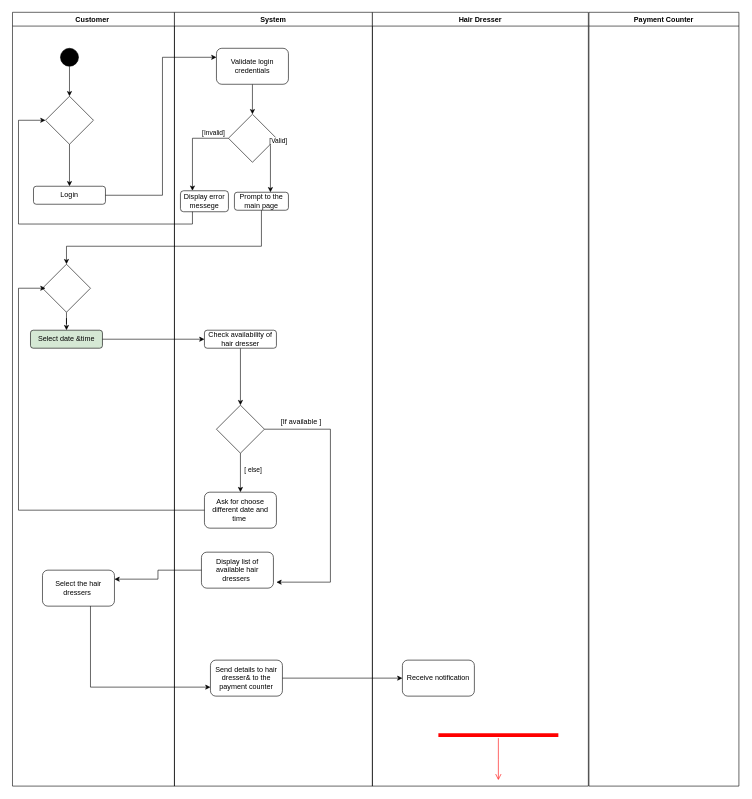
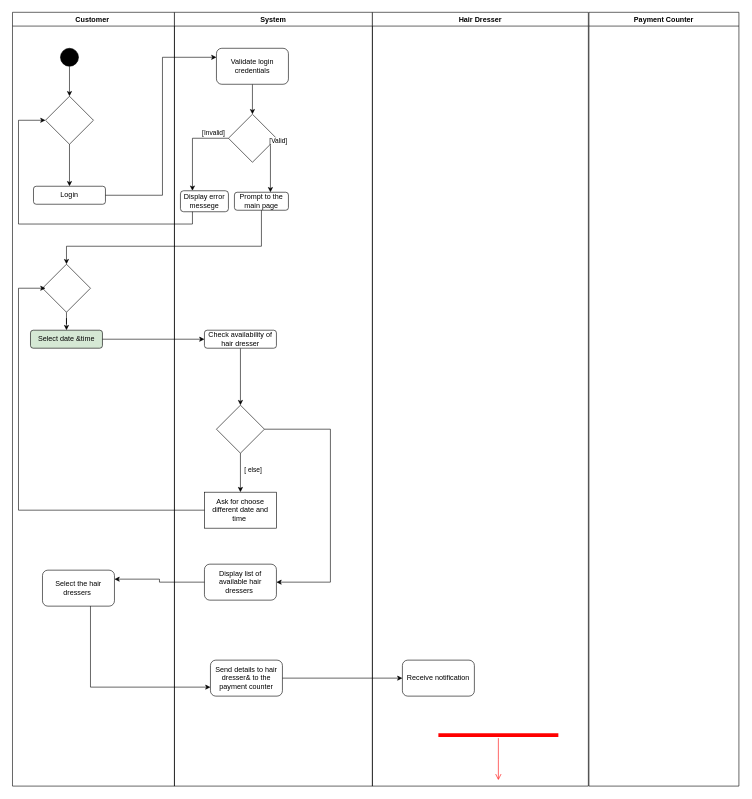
  <mxCell id="0" />
  <mxCell id="1" parent="0" />
  <mxCell id="2" value="Customer&amp;nbsp;" style="swimlane;whiteSpace=wrap;html=1;" vertex="1" parent="1"><mxGeometry x="20" y="20" width="270" height="1290" as="geometry" /></mxCell>
  <mxCell id="3" style="edgeStyle=orthogonalEdgeStyle;rounded=0;orthogonalLoop=1;jettySize=auto;html=1;entryX=0.5;entryY=0;entryDx=0;entryDy=0;" edge="1" parent="2" source="4" target="6"><mxGeometry relative="1" as="geometry" /></mxCell>
  <mxCell id="4" value="" style="ellipse;fillColor=strokeColor;html=1;" vertex="1" parent="2"><mxGeometry x="80" y="60" width="30" height="30" as="geometry" /></mxCell>
  <mxCell id="5" style="edgeStyle=orthogonalEdgeStyle;rounded=0;orthogonalLoop=1;jettySize=auto;html=1;entryX=0.5;entryY=0;entryDx=0;entryDy=0;" edge="1" parent="2" source="6" target="7"><mxGeometry relative="1" as="geometry" /></mxCell>
  <mxCell id="6" value="" style="rhombus;whiteSpace=wrap;html=1;" vertex="1" parent="2"><mxGeometry x="55" y="140" width="80" height="80" as="geometry" /></mxCell>
  <mxCell id="7" value="Login" style="rounded=1;whiteSpace=wrap;html=1;" vertex="1" parent="2"><mxGeometry x="35" y="290" width="120" height="30" as="geometry" /></mxCell>
  <mxCell id="8" style="edgeStyle=orthogonalEdgeStyle;rounded=0;orthogonalLoop=1;jettySize=auto;html=1;" edge="1" parent="2" source="9" target="10"><mxGeometry relative="1" as="geometry" /></mxCell>
  <mxCell id="9" value="" style="rhombus;whiteSpace=wrap;html=1;" vertex="1" parent="2"><mxGeometry x="50" y="420" width="80" height="80" as="geometry" /></mxCell>
  <mxCell id="10" value="Select date &amp;amp;time" style="rounded=1;whiteSpace=wrap;html=1;fillColor=#d5e8d4;" vertex="1" parent="2"><mxGeometry x="30" y="530" width="120" height="30" as="geometry" /></mxCell>
  <mxCell id="11" style="edgeStyle=orthogonalEdgeStyle;rounded=0;orthogonalLoop=1;jettySize=auto;html=1;entryX=0;entryY=0.5;entryDx=0;entryDy=0;" edge="1" parent="2"><mxGeometry relative="1" as="geometry"><mxPoint x="325" y="830" as="sourcePoint" /><mxPoint x="55" y="460" as="targetPoint" /><Array as="points"><mxPoint x="10" y="830" /><mxPoint x="10" y="460" /></Array></mxGeometry></mxCell>
  <mxCell id="12" value="Select the hair dressers&amp;nbsp;" style="rounded=1;whiteSpace=wrap;html=1;" vertex="1" parent="2"><mxGeometry x="50" y="930" width="120" height="60" as="geometry" /></mxCell>
  <mxCell id="13" value="System" style="swimlane;whiteSpace=wrap;html=1;" vertex="1" parent="1"><mxGeometry x="290" y="20" width="330" height="1290" as="geometry" /></mxCell>
  <mxCell id="14" value="" style="edgeStyle=orthogonalEdgeStyle;rounded=0;orthogonalLoop=1;jettySize=auto;html=1;" edge="1" parent="13" source="15" target="18"><mxGeometry relative="1" as="geometry" /></mxCell>
  <mxCell id="15" value="Validate login credentials" style="rounded=1;whiteSpace=wrap;html=1;" vertex="1" parent="13"><mxGeometry x="70" y="60" width="120" height="60" as="geometry" /></mxCell>
  <mxCell id="16" style="edgeStyle=orthogonalEdgeStyle;rounded=0;orthogonalLoop=1;jettySize=auto;html=1;entryX=0.25;entryY=0;entryDx=0;entryDy=0;" edge="1" parent="13" source="18" target="20"><mxGeometry relative="1" as="geometry"><Array as="points"><mxPoint x="30" y="210" /></Array></mxGeometry></mxCell>
  <mxCell id="17" value="[Invalid]" style="edgeLabel;html=1;align=center;verticalAlign=middle;resizable=0;points=[];" vertex="1" connectable="0" parent="16"><mxGeometry x="-0.68" y="1" relative="1" as="geometry"><mxPoint x="-2" y="-11" as="offset" /></mxGeometry></mxCell>
  <mxCell id="18" value="" style="rhombus;whiteSpace=wrap;html=1;" vertex="1" parent="13"><mxGeometry x="90" y="170" width="80" height="80" as="geometry" /></mxCell>
  <mxCell id="19" value="Prompt to the main page" style="rounded=1;whiteSpace=wrap;html=1;" vertex="1" parent="13"><mxGeometry x="100" y="300" width="90" height="30" as="geometry" /></mxCell>
  <mxCell id="20" value="Display error messege" style="rounded=1;whiteSpace=wrap;html=1;" vertex="1" parent="13"><mxGeometry x="10" y="297.5" width="80" height="35" as="geometry" /></mxCell>
  <mxCell id="21" style="edgeStyle=orthogonalEdgeStyle;rounded=0;orthogonalLoop=1;jettySize=auto;html=1;" edge="1" parent="13" source="18"><mxGeometry relative="1" as="geometry"><mxPoint x="160" y="300" as="targetPoint" /><Array as="points"><mxPoint x="160" y="210" /><mxPoint x="160" y="300" /></Array></mxGeometry></mxCell>
  <mxCell id="22" value="[Valid]" style="edgeLabel;html=1;align=center;verticalAlign=middle;resizable=0;points=[];" vertex="1" connectable="0" parent="21"><mxGeometry x="-0.88" y="-1" relative="1" as="geometry"><mxPoint x="13" y="-11" as="offset" /></mxGeometry></mxCell>
  <mxCell id="23" style="edgeStyle=orthogonalEdgeStyle;rounded=0;orthogonalLoop=1;jettySize=auto;html=1;entryX=0.5;entryY=0;entryDx=0;entryDy=0;" edge="1" parent="13" source="24" target="28"><mxGeometry relative="1" as="geometry" /></mxCell>
  <mxCell id="24" value="Check availability of hair dresser" style="rounded=1;whiteSpace=wrap;html=1;" vertex="1" parent="13"><mxGeometry x="50" y="530" width="120" height="30" as="geometry" /></mxCell>
  <mxCell id="25" style="edgeStyle=orthogonalEdgeStyle;rounded=0;orthogonalLoop=1;jettySize=auto;html=1;entryX=0.5;entryY=0;entryDx=0;entryDy=0;" edge="1" parent="13" source="28" target="29"><mxGeometry relative="1" as="geometry" /></mxCell>
  <mxCell id="26" value="[ else]" style="edgeLabel;html=1;align=center;verticalAlign=middle;resizable=0;points=[];" vertex="1" connectable="0" parent="25"><mxGeometry x="-0.147" y="2" relative="1" as="geometry"><mxPoint x="18" y="-1" as="offset" /></mxGeometry></mxCell>
  <mxCell id="27" style="edgeStyle=orthogonalEdgeStyle;rounded=0;orthogonalLoop=1;jettySize=auto;html=1;exitX=1;exitY=0.5;exitDx=0;exitDy=0;" edge="1" parent="13" source="28"><mxGeometry relative="1" as="geometry"><mxPoint x="220" y="702.5" as="sourcePoint" /><mxPoint x="170" y="950" as="targetPoint" /><Array as="points"><mxPoint x="260" y="695" /><mxPoint x="260" y="950" /></Array></mxGeometry></mxCell>
  <mxCell id="28" value="" style="rhombus;whiteSpace=wrap;html=1;" vertex="1" parent="13"><mxGeometry x="70" y="655" width="80" height="80" as="geometry" /></mxCell>
- <mxCell id="29" value="Ask for choose different date and time&amp;nbsp;" style="rounded=1;whiteSpace=wrap;html=1;" vertex="1" parent="13"><mxGeometry x="50" y="800" width="120" height="60" as="geometry" /></mxCell>
- <mxCell id="30" value="Display list of available hair dressers&amp;nbsp;" style="rounded=1;whiteSpace=wrap;html=1;" vertex="1" parent="13"><mxGeometry x="45" y="900" width="120" height="60" as="geometry" /></mxCell>
+ <mxCell id="29" value="Ask for choose different date and time&amp;nbsp;" style="whiteSpace=wrap;html=1;rounded=0;" vertex="1" parent="13"><mxGeometry x="50" y="800" width="120" height="60" as="geometry" /></mxCell>
+ <mxCell id="30" value="Display list of available hair dressers&amp;nbsp;" style="rounded=1;whiteSpace=wrap;html=1;" vertex="1" parent="13"><mxGeometry x="50" y="920" width="120" height="60" as="geometry" /></mxCell>
  <mxCell id="31" value="Send details to hair dresser&amp;amp; to the payment counter" style="rounded=1;whiteSpace=wrap;html=1;" vertex="1" parent="13"><mxGeometry x="60" y="1080" width="120" height="60" as="geometry" /></mxCell>
  <mxCell id="32" value="Hair Dresser" style="swimlane;whiteSpace=wrap;html=1;" vertex="1" parent="1"><mxGeometry x="620" y="20" width="360" height="1290" as="geometry" /></mxCell>
  <mxCell id="33" value="Receive notification" style="rounded=1;whiteSpace=wrap;html=1;" vertex="1" parent="32"><mxGeometry x="50" y="1080" width="120" height="60" as="geometry" /></mxCell>
  <mxCell id="34" value="" style="shape=line;html=1;strokeWidth=6;strokeColor=#ff0000;" vertex="1" parent="32"><mxGeometry x="110" y="1200" width="200" height="10" as="geometry" /></mxCell>
  <mxCell id="35" value="" style="edgeStyle=orthogonalEdgeStyle;html=1;verticalAlign=bottom;endArrow=open;endSize=8;strokeColor=#ff0000;rounded=0;" edge="1" source="34" parent="32"><mxGeometry relative="1" as="geometry"><mxPoint x="210" y="1280" as="targetPoint" /></mxGeometry></mxCell>
  <mxCell id="36" value="Payment Counter" style="swimlane;whiteSpace=wrap;html=1;" vertex="1" parent="1"><mxGeometry x="981" y="20" width="250" height="1290" as="geometry" /></mxCell>
  <mxCell id="37" style="edgeStyle=orthogonalEdgeStyle;rounded=0;orthogonalLoop=1;jettySize=auto;html=1;entryX=0;entryY=0.25;entryDx=0;entryDy=0;" edge="1" parent="1" source="7" target="15"><mxGeometry relative="1" as="geometry"><Array as="points"><mxPoint x="270" y="325" /><mxPoint x="270" y="95" /></Array></mxGeometry></mxCell>
  <mxCell id="38" style="edgeStyle=orthogonalEdgeStyle;rounded=0;orthogonalLoop=1;jettySize=auto;html=1;exitX=0.25;exitY=1;exitDx=0;exitDy=0;" edge="1" parent="1" source="20" target="6"><mxGeometry relative="1" as="geometry"><Array as="points"><mxPoint x="320" y="373" /><mxPoint x="30" y="373" /><mxPoint x="30" y="200" /></Array></mxGeometry></mxCell>
  <mxCell id="39" style="edgeStyle=orthogonalEdgeStyle;rounded=0;orthogonalLoop=1;jettySize=auto;html=1;entryX=0.5;entryY=0;entryDx=0;entryDy=0;" edge="1" parent="1" source="19" target="9"><mxGeometry relative="1" as="geometry"><Array as="points"><mxPoint x="435" y="410" /><mxPoint x="110" y="410" /></Array></mxGeometry></mxCell>
  <mxCell id="40" style="edgeStyle=orthogonalEdgeStyle;rounded=0;orthogonalLoop=1;jettySize=auto;html=1;" edge="1" parent="1" source="10" target="24"><mxGeometry relative="1" as="geometry" /></mxCell>
- <mxCell id="41" value="[If available ]" style="text;html=1;align=center;verticalAlign=middle;resizable=0;points=[];autosize=1;strokeColor=none;fillColor=none;" vertex="1" parent="1"><mxGeometry x="456" y="688" width="90" height="30" as="geometry" /></mxCell>
  <mxCell id="42" style="edgeStyle=orthogonalEdgeStyle;rounded=0;orthogonalLoop=1;jettySize=auto;html=1;entryX=1;entryY=0.25;entryDx=0;entryDy=0;" edge="1" parent="1" source="30" target="12"><mxGeometry relative="1" as="geometry" /></mxCell>
  <mxCell id="43" style="edgeStyle=orthogonalEdgeStyle;rounded=0;orthogonalLoop=1;jettySize=auto;html=1;entryX=0;entryY=0.75;entryDx=0;entryDy=0;" edge="1" parent="1" source="12" target="31"><mxGeometry relative="1" as="geometry"><Array as="points"><mxPoint x="150" y="1145" /></Array></mxGeometry></mxCell>
  <mxCell id="44" style="edgeStyle=orthogonalEdgeStyle;rounded=0;orthogonalLoop=1;jettySize=auto;html=1;" edge="1" parent="1" source="31" target="33"><mxGeometry relative="1" as="geometry" /></mxCell>
